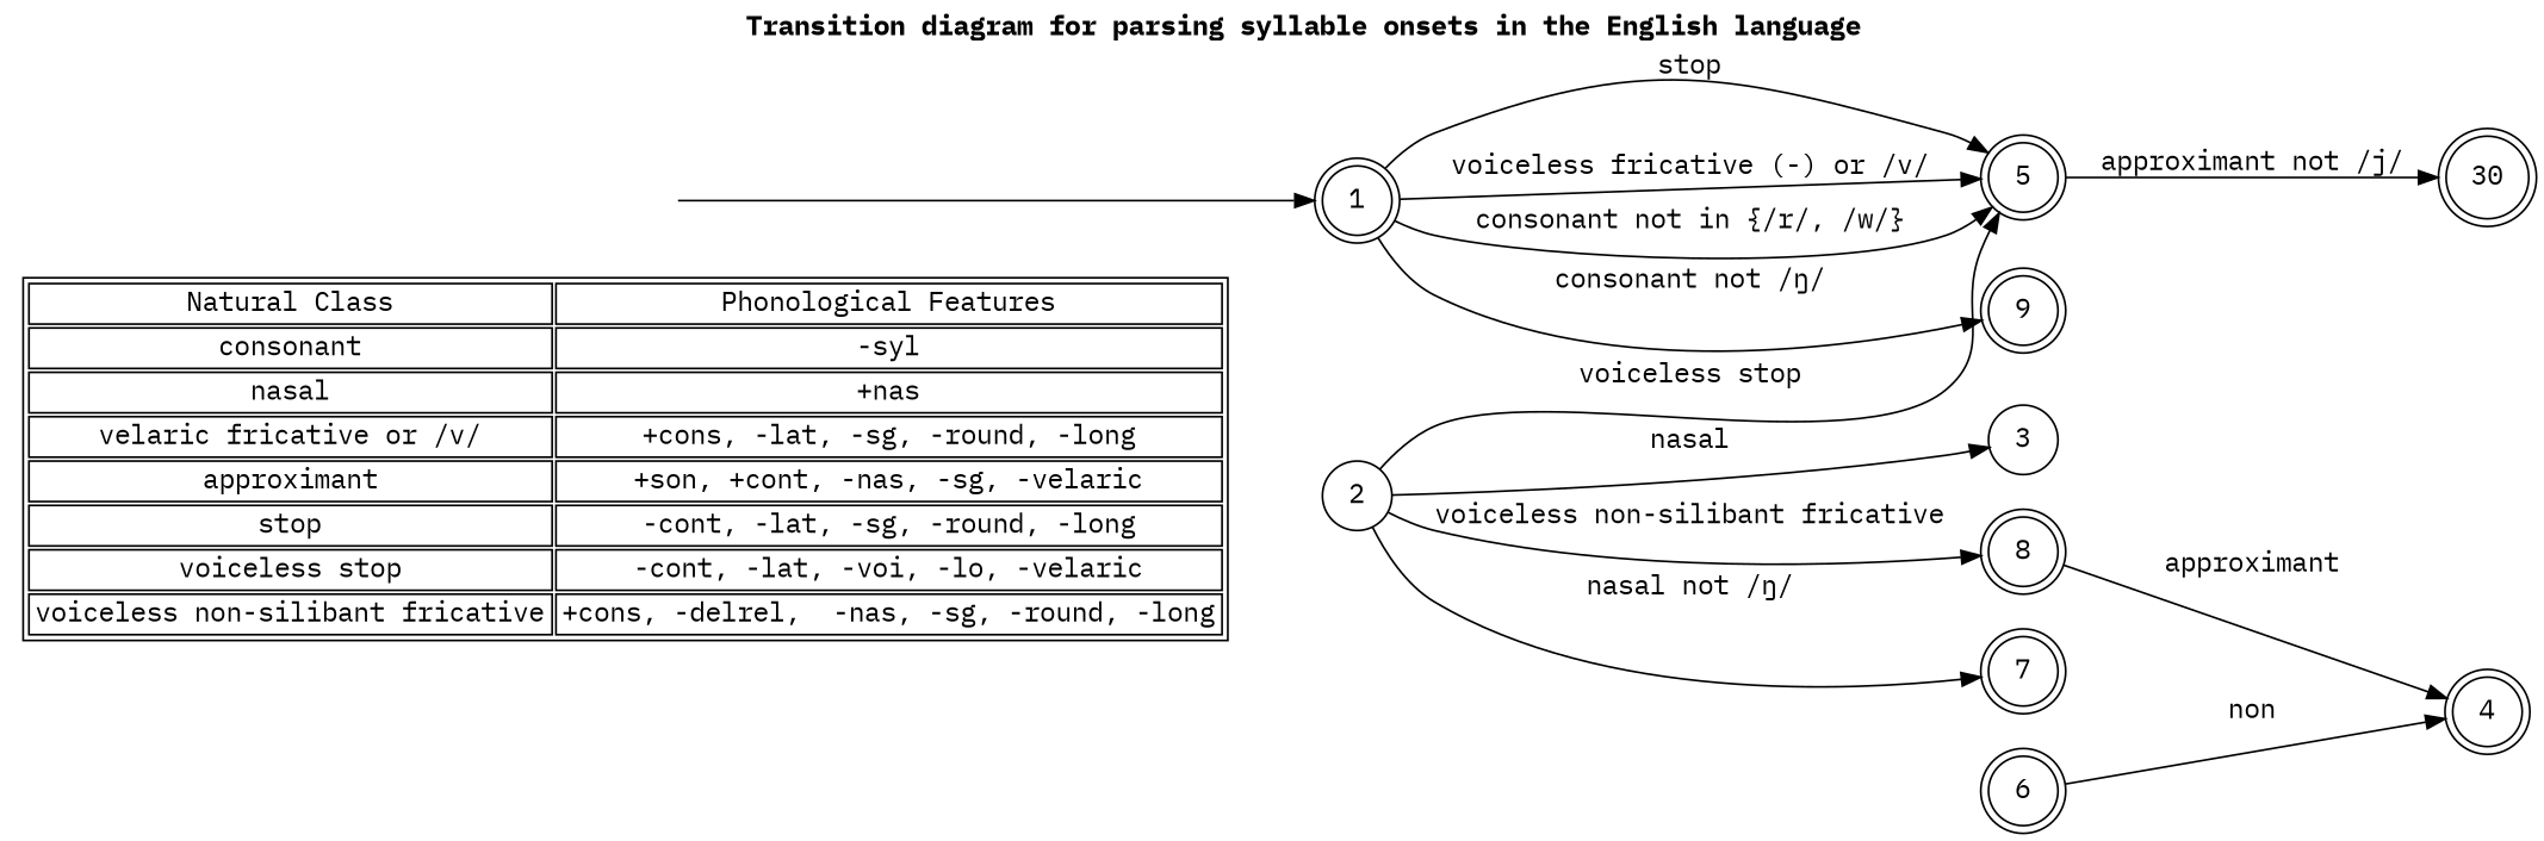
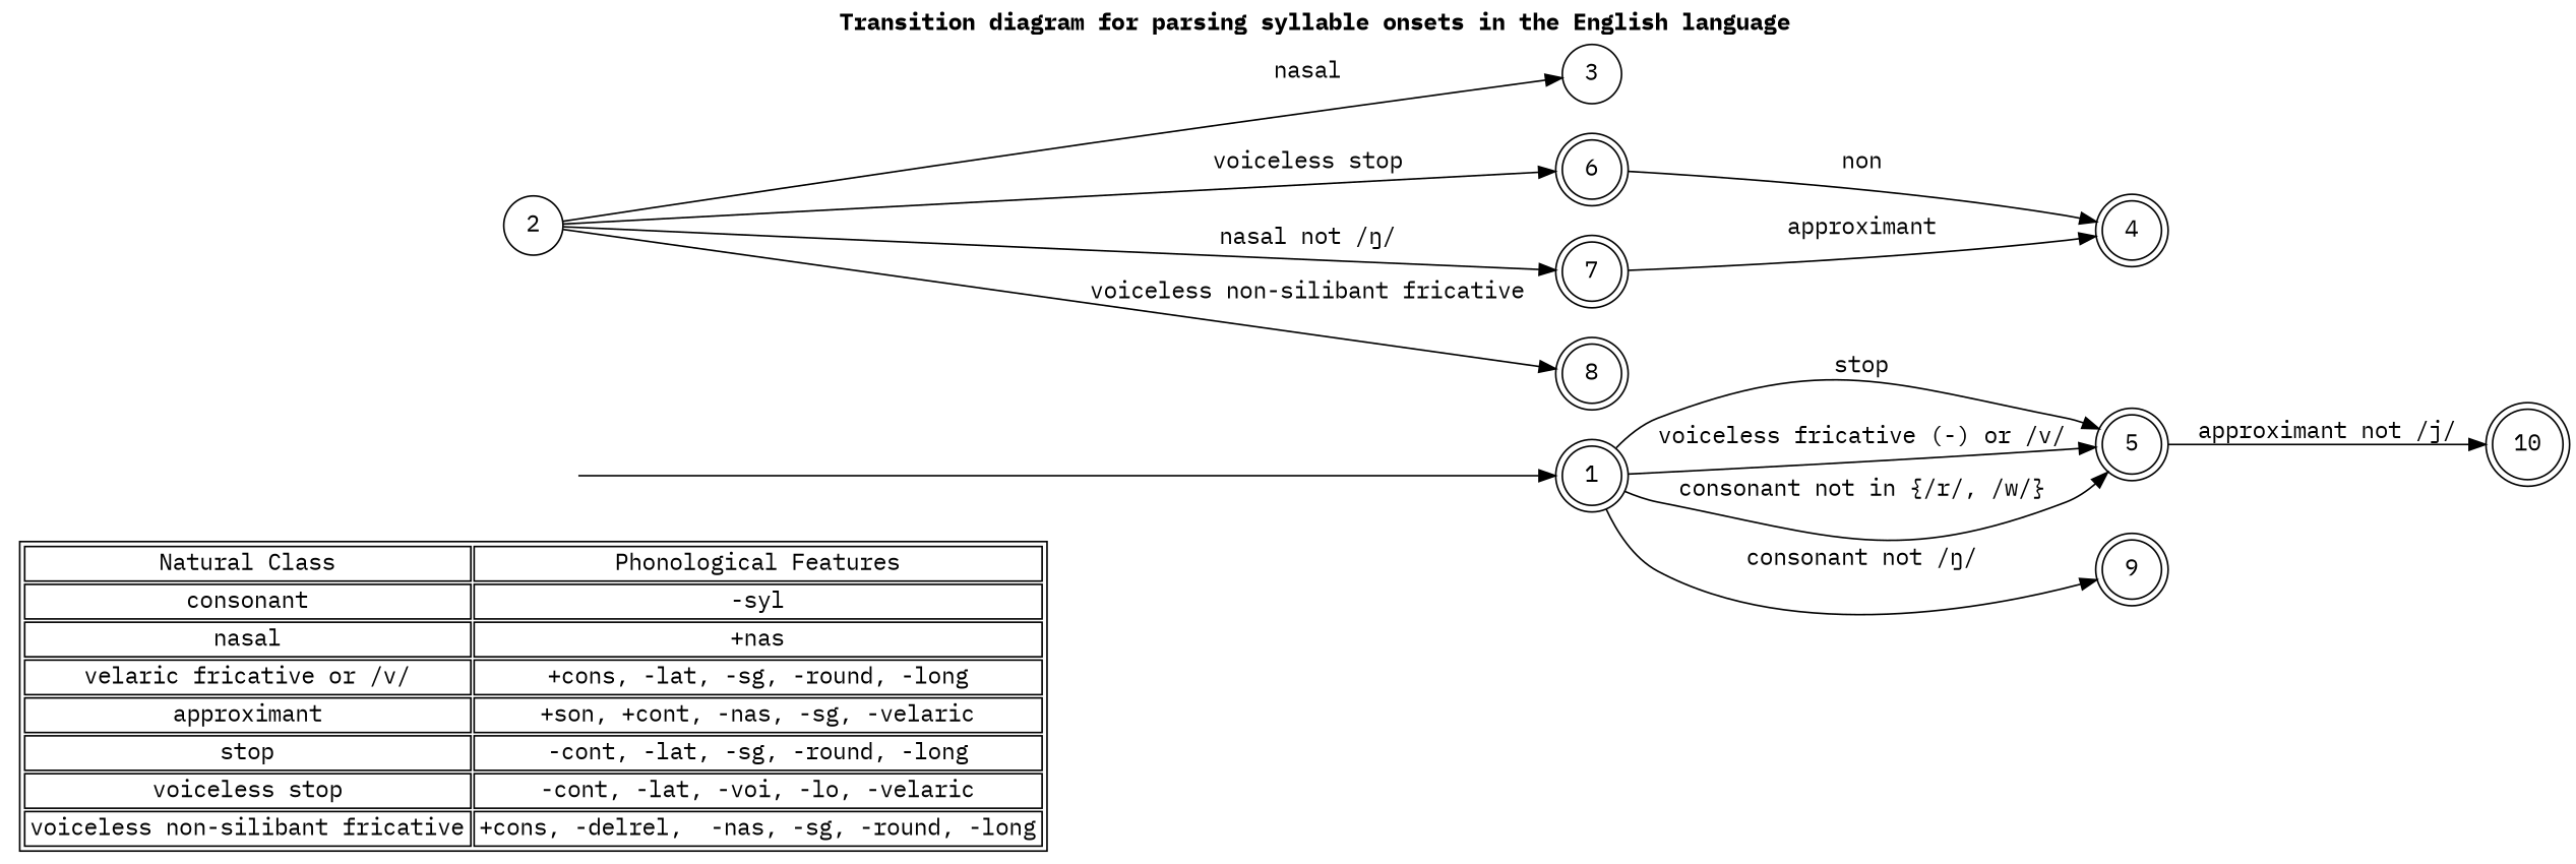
  digraph {
    fontname="IBM Plex Mono"
    label=<         <B>Transition diagram for parsing syllable onsets in the English language</B>     >
    labelloc=top
    rankdir=LR
    node [fontname="IBM Plex Mono" shape=doublecircle]
    edge [fontname="IBM Plex Mono"]
    n1 [label=<         <TABLE>             <TR>                 <TD>Natural Class</TD>                 <TD>Phonological Features</TD>             </TR>             <TR>                 <TD>consonant</TD>                 <TD>-syl</TD>             </TR>             <TR>                 <TD>nasal</TD>                 <TD>+nas</TD>             </TR>             <TR>                 <TD>velaric fricative or /v/</TD>                 <TD>+cons, -lat, -sg, -round, -long</TD>             </TR>             <TR>                 <TD>approximant</TD>                 <TD>+son, +cont, -nas, -sg, -velaric</TD>             </TR>             <TR>                 <TD>stop</TD>                 <TD>-cont, -lat, -sg, -round, -long</TD>             </TR>             <TR>                 <TD>voiceless stop</TD>                 <TD>-cont, -lat, -voi, -lo, -velaric</TD>             </TR>             <TR>                 <TD>voiceless non-silibant fricative</TD>                 <TD>+cons, -delrel,  -nas, -sg, -round, -long</TD>             </TR>         </TABLE>     > shape=plaintext]
    0 [style=invis shape=""]
    1
    5
    9
    2 [shape=circle]
    3 [shape=circle]
    6
    7
    8
-   10 [label=30]
+   10
    4
    0 -> 1
    1 -> 5 [label=stop]
    1 -> 5 [label="voiceless fricative (-) or /v/"]
    1 -> 5 [label="consonant not in {/r/, /w/}"]
    1 -> 9 [label="consonant not /ŋ/"]
    5 -> 10 [label="approximant not /j/"]
    2 -> 3 [label=nasal]
-   2 -> 5 [label="voiceless stop"]
+   2 -> 6 [label="voiceless stop"]
    2 -> 7 [label="nasal not /ŋ/"]
    2 -> 8 [label="voiceless non-silibant fricative"]
    6 -> 4 [label=non]
-   8 -> 4 [label=approximant]
+   7 -> 4 [label=approximant]
  }
